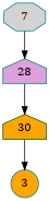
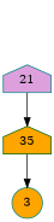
  digraph {
    node [color=teal fillcolor=orange shape=house style=filled]
-   n1 [fillcolor=lightgrey label=7 shape=octagon]
-   n2 [fillcolor=plum label=28]
+   n2 [fillcolor=plum label=21]
    n3 [label=3 shape=circle]
-   n4 [color=darkgreen label=30]
-   n1 -> n2
+   n4 [color=darkgreen label=35]
    n2 -> n4
    n4 -> n3
  }
